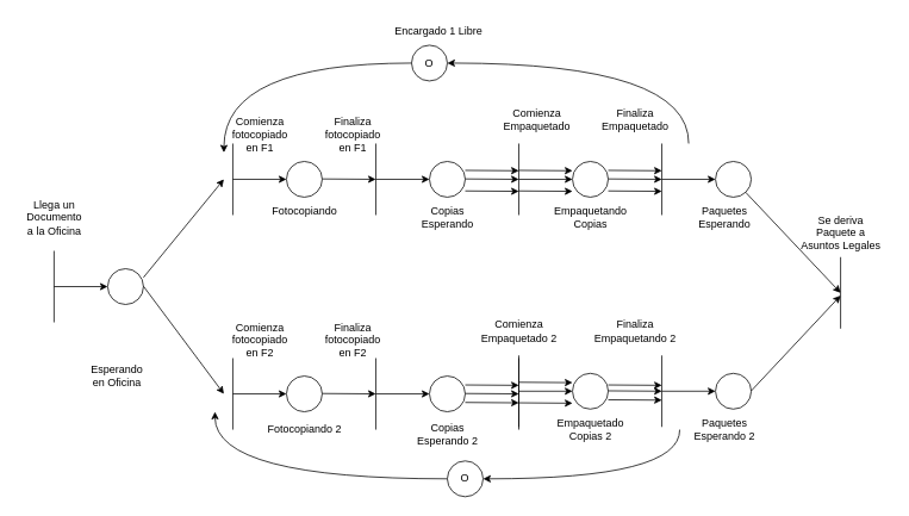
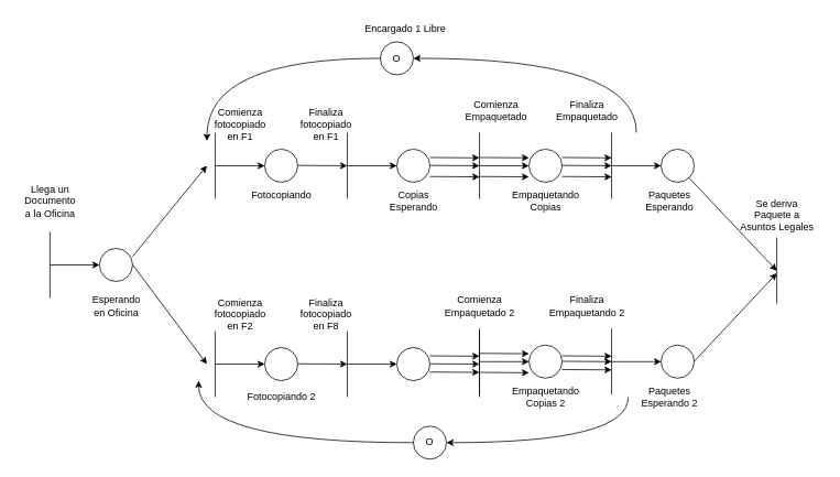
  <mxCell id="0" />
  <mxCell id="1" parent="0" />
  <mxCell id="2" value="" style="endArrow=none;html=1;rounded=0;" parent="1" edge="1"><mxGeometry width="50" height="50" relative="1" as="geometry"><mxPoint x="60" y="360" as="sourcePoint" /><mxPoint x="60" y="280" as="targetPoint" /></mxGeometry></mxCell>
  <mxCell id="3" value="" style="endArrow=classic;html=1;rounded=0;" parent="1" edge="1"><mxGeometry width="50" height="50" relative="1" as="geometry"><mxPoint x="60" y="320" as="sourcePoint" /><mxPoint x="120" y="320" as="targetPoint" /></mxGeometry></mxCell>
  <mxCell id="4" value="Llega un&lt;div&gt;Documento&lt;/div&gt;&lt;div&gt;a la Oficina&lt;/div&gt;" style="text;html=1;align=center;verticalAlign=middle;resizable=0;points=[];autosize=1;strokeColor=none;fillColor=none;" parent="1" vertex="1"><mxGeometry y="213" width="80" height="60" as="geometry" x="20" /></mxCell>
  <mxCell id="5" value="" style="ellipse;whiteSpace=wrap;html=1;aspect=fixed;" parent="1" vertex="1"><mxGeometry x="120" y="300" width="40" height="40" as="geometry" /></mxCell>
  <mxCell id="6" value="" style="endArrow=none;html=1;rounded=0;" parent="1" edge="1"><mxGeometry width="50" height="50" relative="1" as="geometry"><mxPoint x="260" y="240" as="sourcePoint" /><mxPoint x="260" y="160" as="targetPoint" /></mxGeometry></mxCell>
  <mxCell id="7" value="" style="endArrow=classic;html=1;rounded=0;" parent="1" edge="1"><mxGeometry width="50" height="50" relative="1" as="geometry"><mxPoint x="260" y="200" as="sourcePoint" /><mxPoint x="320" y="200" as="targetPoint" /></mxGeometry></mxCell>
  <mxCell id="8" value="" style="endArrow=classic;html=1;rounded=0;" parent="1" edge="1"><mxGeometry width="50" height="50" relative="1" as="geometry"><mxPoint x="160" y="319.58" as="sourcePoint" /><mxPoint x="250" y="440" as="targetPoint" /></mxGeometry></mxCell>
- <mxCell id="9" value="Esperando&lt;div&gt;en Oficina&lt;/div&gt;" style="text;html=1;align=center;verticalAlign=middle;resizable=0;points=[];autosize=1;strokeColor=none;fillColor=none;" parent="1" vertex="1"><mxGeometry x="90" y="400" width="80" height="40" as="geometry" /></mxCell>
+ <mxCell id="9" value="Esperando&lt;div&gt;en Oficina&lt;/div&gt;" style="text;html=1;align=center;verticalAlign=middle;resizable=0;points=[];autosize=1;strokeColor=none;fillColor=none;" parent="1" vertex="1"><mxGeometry x="100" y="350" width="80" height="40" as="geometry" /></mxCell>
  <mxCell id="10" value="" style="endArrow=none;html=1;rounded=0;" parent="1" edge="1"><mxGeometry width="50" height="50" relative="1" as="geometry"><mxPoint x="260" y="480" as="sourcePoint" /><mxPoint x="260" y="400" as="targetPoint" /></mxGeometry></mxCell>
  <mxCell id="11" value="" style="endArrow=classic;html=1;rounded=0;" parent="1" edge="1"><mxGeometry width="50" height="50" relative="1" as="geometry"><mxPoint x="260" y="440" as="sourcePoint" /><mxPoint x="320" y="440" as="targetPoint" /></mxGeometry></mxCell>
  <mxCell id="12" value="" style="endArrow=classic;html=1;rounded=0;" parent="1" edge="1"><mxGeometry width="50" height="50" relative="1" as="geometry"><mxPoint x="160" y="309.79" as="sourcePoint" /><mxPoint x="250" y="200" as="targetPoint" /></mxGeometry></mxCell>
  <mxCell id="13" value="Comienza&lt;div&gt;fotocopiado&lt;/div&gt;&lt;div&gt;en F1&lt;/div&gt;" style="text;html=1;align=center;verticalAlign=middle;resizable=0;points=[];autosize=1;strokeColor=none;fillColor=none;" parent="1" vertex="1"><mxGeometry x="245" y="120" width="90" height="60" as="geometry" /></mxCell>
  <mxCell id="14" value="Comienza&lt;div&gt;fotocopiado&lt;/div&gt;&lt;div&gt;en F2&lt;/div&gt;" style="text;html=1;align=center;verticalAlign=middle;resizable=0;points=[];autosize=1;strokeColor=none;fillColor=none;" parent="1" vertex="1"><mxGeometry x="245" y="350" width="90" height="60" as="geometry" /></mxCell>
  <mxCell id="15" value="" style="ellipse;whiteSpace=wrap;html=1;aspect=fixed;" parent="1" vertex="1"><mxGeometry x="320" y="420" width="40" height="40" as="geometry" /></mxCell>
  <mxCell id="16" value="" style="endArrow=none;html=1;rounded=0;" parent="1" edge="1"><mxGeometry width="50" height="50" relative="1" as="geometry"><mxPoint x="420" y="480" as="sourcePoint" /><mxPoint x="420" y="400" as="targetPoint" /></mxGeometry></mxCell>
  <mxCell id="17" value="" style="endArrow=classic;html=1;rounded=0;" parent="1" edge="1"><mxGeometry width="50" height="50" relative="1" as="geometry"><mxPoint x="420" y="440" as="sourcePoint" /><mxPoint x="480" y="440" as="targetPoint" /></mxGeometry></mxCell>
  <mxCell id="18" value="" style="endArrow=classic;html=1;rounded=0;" parent="1" edge="1"><mxGeometry width="50" height="50" relative="1" as="geometry"><mxPoint x="360" y="439.58" as="sourcePoint" /><mxPoint x="420" y="440" as="targetPoint" /></mxGeometry></mxCell>
  <mxCell id="19" value="" style="ellipse;whiteSpace=wrap;html=1;aspect=fixed;" parent="1" vertex="1"><mxGeometry x="320" y="180" width="40" height="40" as="geometry" /></mxCell>
  <mxCell id="20" value="" style="endArrow=none;html=1;rounded=0;" parent="1" edge="1"><mxGeometry width="50" height="50" relative="1" as="geometry"><mxPoint x="420" y="240" as="sourcePoint" /><mxPoint x="420" y="160" as="targetPoint" /></mxGeometry></mxCell>
  <mxCell id="21" value="" style="endArrow=classic;html=1;rounded=0;" parent="1" edge="1"><mxGeometry width="50" height="50" relative="1" as="geometry"><mxPoint x="420" y="200" as="sourcePoint" /><mxPoint x="480" y="200" as="targetPoint" /></mxGeometry></mxCell>
  <mxCell id="22" value="" style="endArrow=classic;html=1;rounded=0;" parent="1" edge="1"><mxGeometry width="50" height="50" relative="1" as="geometry"><mxPoint x="360" y="199.58" as="sourcePoint" /><mxPoint x="420" y="200" as="targetPoint" /></mxGeometry></mxCell>
  <mxCell id="23" style="edgeStyle=orthogonalEdgeStyle;rounded=0;orthogonalLoop=1;jettySize=auto;html=1;curved=1;" parent="1" source="25" edge="1"><mxGeometry relative="1" as="geometry"><mxPoint x="250" y="170" as="targetPoint" /></mxGeometry></mxCell>
  <mxCell id="24" style="edgeStyle=orthogonalEdgeStyle;rounded=0;orthogonalLoop=1;jettySize=auto;html=1;curved=1;endArrow=none;endFill=0;startArrow=classic;startFill=1;" parent="1" source="25" edge="1"><mxGeometry relative="1" as="geometry"><mxPoint x="770" y="160" as="targetPoint" /></mxGeometry></mxCell>
  <mxCell id="25" value="O" style="ellipse;whiteSpace=wrap;html=1;aspect=fixed;" parent="1" vertex="1"><mxGeometry x="460" y="50" width="40" height="40" as="geometry" /></mxCell>
  <mxCell id="26" value="Finaliza&lt;div&gt;fotocopiado&lt;/div&gt;&lt;div&gt;en F1&lt;/div&gt;" style="text;html=1;align=center;verticalAlign=middle;resizable=0;points=[];autosize=1;strokeColor=none;fillColor=none;" parent="1" vertex="1"><mxGeometry x="349" y="120" width="90" height="60" as="geometry" /></mxCell>
- <mxCell id="27" value="Finaliza&lt;div&gt;fotocopiado&lt;/div&gt;&lt;div&gt;en F2&lt;/div&gt;" style="text;html=1;align=center;verticalAlign=middle;resizable=0;points=[];autosize=1;strokeColor=none;fillColor=none;" parent="1" vertex="1"><mxGeometry x="349" y="350" width="90" height="60" as="geometry" /></mxCell>
+ <mxCell id="27" value="Finaliza&lt;div&gt;fotocopiado&lt;/div&gt;&lt;div&gt;en F8&lt;/div&gt;" style="text;html=1;align=center;verticalAlign=middle;resizable=0;points=[];autosize=1;strokeColor=none;fillColor=none;" parent="1" vertex="1"><mxGeometry x="349" y="350" width="90" height="60" as="geometry" /></mxCell>
  <mxCell id="28" value="Encargado 1 Libre" style="text;html=1;align=center;verticalAlign=middle;resizable=0;points=[];autosize=1;strokeColor=none;fillColor=none;" parent="1" vertex="1"><mxGeometry x="430" y="20" width="120" height="30" as="geometry" /></mxCell>
  <mxCell id="29" style="edgeStyle=orthogonalEdgeStyle;rounded=0;orthogonalLoop=1;jettySize=auto;html=1;curved=1;" parent="1" source="31" edge="1"><mxGeometry relative="1" as="geometry"><mxPoint x="240" y="460" as="targetPoint" /></mxGeometry></mxCell>
  <mxCell id="30" style="edgeStyle=orthogonalEdgeStyle;rounded=0;orthogonalLoop=1;jettySize=auto;html=1;curved=1;endArrow=none;endFill=0;startArrow=classic;startFill=1;" parent="1" source="31" edge="1"><mxGeometry relative="1" as="geometry"><mxPoint x="760" y="480" as="targetPoint" /></mxGeometry></mxCell>
  <mxCell id="31" value="O" style="ellipse;whiteSpace=wrap;html=1;aspect=fixed;" parent="1" vertex="1"><mxGeometry x="500" y="515" width="40" height="40" as="geometry" /></mxCell>
  <mxCell id="32" value="Fotocopiando&lt;div&gt;&lt;br&gt;&lt;/div&gt;" style="text;html=1;align=center;verticalAlign=middle;resizable=0;points=[];autosize=1;strokeColor=none;fillColor=none;" parent="1" vertex="1"><mxGeometry x="290" y="223" width="100" height="40" as="geometry" /></mxCell>
  <mxCell id="33" value="Fotocopiando 2" style="text;html=1;align=center;verticalAlign=middle;resizable=0;points=[];autosize=1;strokeColor=none;fillColor=none;" parent="1" vertex="1"><mxGeometry x="285" y="465" width="110" height="30" as="geometry" /></mxCell>
  <mxCell id="34" value="" style="ellipse;whiteSpace=wrap;html=1;aspect=fixed;" parent="1" vertex="1"><mxGeometry x="480" y="180" width="40" height="40" as="geometry" /></mxCell>
  <mxCell id="35" value="" style="endArrow=none;html=1;rounded=0;" parent="1" edge="1"><mxGeometry width="50" height="50" relative="1" as="geometry"><mxPoint x="580" y="240" as="sourcePoint" /><mxPoint x="580" y="160" as="targetPoint" /></mxGeometry></mxCell>
  <mxCell id="36" value="" style="endArrow=classic;html=1;rounded=0;" parent="1" edge="1"><mxGeometry width="50" height="50" relative="1" as="geometry"><mxPoint x="580" y="200" as="sourcePoint" /><mxPoint x="640" y="200" as="targetPoint" /></mxGeometry></mxCell>
  <mxCell id="37" value="" style="endArrow=classic;html=1;rounded=0;" parent="1" edge="1"><mxGeometry width="50" height="50" relative="1" as="geometry"><mxPoint x="520" y="199.58" as="sourcePoint" /><mxPoint x="580" y="200" as="targetPoint" /></mxGeometry></mxCell>
  <mxCell id="38" value="" style="ellipse;whiteSpace=wrap;html=1;aspect=fixed;" parent="1" vertex="1"><mxGeometry x="480" y="420" width="40" height="40" as="geometry" /></mxCell>
  <mxCell id="39" value="" style="endArrow=none;html=1;rounded=0;" parent="1" edge="1"><mxGeometry width="50" height="50" relative="1" as="geometry"><mxPoint x="580" y="480" as="sourcePoint" /><mxPoint x="580" y="400" as="targetPoint" /></mxGeometry></mxCell>
  <mxCell id="40" value="" style="endArrow=classic;html=1;rounded=0;" parent="1" edge="1"><mxGeometry width="50" height="50" relative="1" as="geometry"><mxPoint x="520" y="439.58" as="sourcePoint" /><mxPoint x="580" y="440" as="targetPoint" /></mxGeometry></mxCell>
  <mxCell id="41" value="Copias&lt;div&gt;Esperando&lt;/div&gt;" style="text;html=1;align=center;verticalAlign=middle;resizable=0;points=[];autosize=1;strokeColor=none;fillColor=none;" parent="1" vertex="1"><mxGeometry x="460" y="223" width="80" height="40" as="geometry" /></mxCell>
- <mxCell id="42" value="Copias&lt;div&gt;Esperando 2&lt;/div&gt;" style="text;html=1;align=center;verticalAlign=middle;resizable=0;points=[];autosize=1;strokeColor=none;fillColor=none;" parent="1" vertex="1"><mxGeometry x="455" y="465" width="90" height="40" as="geometry" /></mxCell>
  <mxCell id="43" value="" style="endArrow=classic;html=1;rounded=0;" parent="1" edge="1"><mxGeometry width="50" height="50" relative="1" as="geometry"><mxPoint x="520" y="213" as="sourcePoint" /><mxPoint x="580" y="213.42" as="targetPoint" /></mxGeometry></mxCell>
  <mxCell id="44" value="" style="endArrow=classic;html=1;rounded=0;" parent="1" edge="1"><mxGeometry width="50" height="50" relative="1" as="geometry"><mxPoint x="520" y="190" as="sourcePoint" /><mxPoint x="580" y="190.42" as="targetPoint" /></mxGeometry></mxCell>
  <mxCell id="45" value="" style="endArrow=classic;html=1;rounded=0;" parent="1" edge="1"><mxGeometry width="50" height="50" relative="1" as="geometry"><mxPoint x="520" y="449.58" as="sourcePoint" /><mxPoint x="580" y="450" as="targetPoint" /></mxGeometry></mxCell>
  <mxCell id="46" value="" style="endArrow=classic;html=1;rounded=0;" parent="1" edge="1"><mxGeometry width="50" height="50" relative="1" as="geometry"><mxPoint x="520" y="430" as="sourcePoint" /><mxPoint x="580" y="430.42" as="targetPoint" /></mxGeometry></mxCell>
  <mxCell id="47" value="" style="ellipse;whiteSpace=wrap;html=1;aspect=fixed;" parent="1" vertex="1"><mxGeometry x="640" y="180" width="40" height="40" as="geometry" /></mxCell>
  <mxCell id="48" value="" style="endArrow=none;html=1;rounded=0;" parent="1" edge="1"><mxGeometry width="50" height="50" relative="1" as="geometry"><mxPoint x="740" y="240" as="sourcePoint" /><mxPoint x="740" y="160" as="targetPoint" /></mxGeometry></mxCell>
  <mxCell id="49" value="" style="endArrow=classic;html=1;rounded=0;" parent="1" edge="1"><mxGeometry width="50" height="50" relative="1" as="geometry"><mxPoint x="740" y="200" as="sourcePoint" /><mxPoint x="800" y="200" as="targetPoint" /></mxGeometry></mxCell>
  <mxCell id="50" value="" style="endArrow=classic;html=1;rounded=0;" parent="1" edge="1"><mxGeometry width="50" height="50" relative="1" as="geometry"><mxPoint x="680" y="199.58" as="sourcePoint" /><mxPoint x="740" y="200" as="targetPoint" /></mxGeometry></mxCell>
  <mxCell id="51" value="" style="ellipse;whiteSpace=wrap;html=1;aspect=fixed;" parent="1" vertex="1"><mxGeometry x="800" y="180" width="40" height="40" as="geometry" /></mxCell>
  <mxCell id="52" value="" style="endArrow=none;html=1;rounded=0;" parent="1" edge="1"><mxGeometry width="50" height="50" relative="1" as="geometry"><mxPoint x="940" y="367" as="sourcePoint" /><mxPoint x="940" y="287" as="targetPoint" /></mxGeometry></mxCell>
  <mxCell id="53" value="" style="endArrow=classic;html=1;rounded=0;" parent="1" source="51" edge="1"><mxGeometry width="50" height="50" relative="1" as="geometry"><mxPoint x="880" y="326.58" as="sourcePoint" /><mxPoint x="940" y="327" as="targetPoint" /></mxGeometry></mxCell>
  <mxCell id="54" value="Comienza&lt;div&gt;Empaquetado&lt;/div&gt;" style="text;html=1;align=center;verticalAlign=middle;resizable=0;points=[];autosize=1;strokeColor=none;fillColor=none;" parent="1" vertex="1"><mxGeometry x="550" y="113" width="100" height="40" as="geometry" /></mxCell>
  <mxCell id="55" value="Empaquetando&lt;div&gt;Copias&lt;/div&gt;" style="text;html=1;align=center;verticalAlign=middle;resizable=0;points=[];autosize=1;strokeColor=none;fillColor=none;" parent="1" vertex="1"><mxGeometry x="610" y="223" width="100" height="40" as="geometry" /></mxCell>
  <mxCell id="56" value="" style="endArrow=classic;html=1;rounded=0;" parent="1" edge="1"><mxGeometry width="50" height="50" relative="1" as="geometry"><mxPoint x="580" y="190" as="sourcePoint" /><mxPoint x="640" y="190.42" as="targetPoint" /></mxGeometry></mxCell>
  <mxCell id="57" value="" style="endArrow=classic;html=1;rounded=0;" parent="1" edge="1"><mxGeometry width="50" height="50" relative="1" as="geometry"><mxPoint x="580" y="213" as="sourcePoint" /><mxPoint x="640" y="213.42" as="targetPoint" /></mxGeometry></mxCell>
  <mxCell id="58" value="Finaliza&lt;div&gt;Empaquetado&lt;/div&gt;" style="text;html=1;align=center;verticalAlign=middle;resizable=0;points=[];autosize=1;strokeColor=none;fillColor=none;" parent="1" vertex="1"><mxGeometry x="660" y="113" width="100" height="40" as="geometry" /></mxCell>
  <mxCell id="59" value="Paquetes&lt;div&gt;Esperando&lt;/div&gt;" style="text;html=1;align=center;verticalAlign=middle;resizable=0;points=[];autosize=1;strokeColor=none;fillColor=none;" parent="1" vertex="1"><mxGeometry x="770" y="223" width="80" height="40" as="geometry" /></mxCell>
  <mxCell id="60" value="Se deriva&lt;div&gt;Paquete a&lt;/div&gt;&lt;div&gt;Asuntos Legales&lt;/div&gt;" style="text;html=1;align=center;verticalAlign=middle;resizable=0;points=[];autosize=1;strokeColor=none;fillColor=none;" parent="1" vertex="1"><mxGeometry x="885" y="230" width="110" height="60" as="geometry" /></mxCell>
  <mxCell id="61" value="" style="endArrow=none;html=1;rounded=0;" parent="1" edge="1"><mxGeometry width="50" height="50" relative="1" as="geometry"><mxPoint x="580" y="477" as="sourcePoint" /><mxPoint x="580" y="397" as="targetPoint" /></mxGeometry></mxCell>
  <mxCell id="62" value="" style="endArrow=classic;html=1;rounded=0;" parent="1" edge="1"><mxGeometry width="50" height="50" relative="1" as="geometry"><mxPoint x="580" y="437" as="sourcePoint" /><mxPoint x="640" y="437" as="targetPoint" /></mxGeometry></mxCell>
  <mxCell id="63" value="" style="ellipse;whiteSpace=wrap;html=1;aspect=fixed;" parent="1" vertex="1"><mxGeometry x="640" y="417" width="40" height="40" as="geometry" /></mxCell>
  <mxCell id="64" value="" style="endArrow=none;html=1;rounded=0;" parent="1" edge="1"><mxGeometry width="50" height="50" relative="1" as="geometry"><mxPoint x="740" y="477" as="sourcePoint" /><mxPoint x="740" y="397" as="targetPoint" /></mxGeometry></mxCell>
  <mxCell id="65" value="" style="endArrow=classic;html=1;rounded=0;" parent="1" edge="1"><mxGeometry width="50" height="50" relative="1" as="geometry"><mxPoint x="740" y="437" as="sourcePoint" /><mxPoint x="800" y="437" as="targetPoint" /></mxGeometry></mxCell>
  <mxCell id="66" value="" style="endArrow=classic;html=1;rounded=0;" parent="1" edge="1"><mxGeometry width="50" height="50" relative="1" as="geometry"><mxPoint x="680" y="436.58" as="sourcePoint" /><mxPoint x="740" y="437" as="targetPoint" /></mxGeometry></mxCell>
  <mxCell id="67" value="" style="ellipse;whiteSpace=wrap;html=1;aspect=fixed;" parent="1" vertex="1"><mxGeometry x="800" y="417" width="40" height="40" as="geometry" /></mxCell>
  <mxCell id="68" value="" style="endArrow=classic;html=1;rounded=0;" parent="1" edge="1"><mxGeometry width="50" height="50" relative="1" as="geometry"><mxPoint x="840" y="436.58" as="sourcePoint" /><mxPoint x="940" y="330" as="targetPoint" /></mxGeometry></mxCell>
- <mxCell id="69" value="Empaquetado&lt;div&gt;Copias 2&lt;/div&gt;" style="text;html=1;align=center;verticalAlign=middle;resizable=0;points=[];autosize=1;strokeColor=none;fillColor=none;" parent="1" vertex="1"><mxGeometry x="610" y="460" width="100" height="40" as="geometry" /></mxCell>
+ <mxCell id="69" value="Empaquetando&lt;div&gt;Copias 2&lt;/div&gt;" style="text;html=1;align=center;verticalAlign=middle;resizable=0;points=[];autosize=1;strokeColor=none;fillColor=none;" parent="1" vertex="1"><mxGeometry x="610" y="460" width="100" height="40" as="geometry" /></mxCell>
  <mxCell id="70" value="" style="endArrow=classic;html=1;rounded=0;" parent="1" edge="1"><mxGeometry width="50" height="50" relative="1" as="geometry"><mxPoint x="580" y="427" as="sourcePoint" /><mxPoint x="640" y="427.42" as="targetPoint" /></mxGeometry></mxCell>
  <mxCell id="71" value="" style="endArrow=classic;html=1;rounded=0;" parent="1" edge="1"><mxGeometry width="50" height="50" relative="1" as="geometry"><mxPoint x="580" y="450" as="sourcePoint" /><mxPoint x="640" y="450.42" as="targetPoint" /></mxGeometry></mxCell>
  <mxCell id="72" value="Finaliza&lt;div&gt;Empaquetando 2&lt;/div&gt;" style="text;html=1;align=center;verticalAlign=middle;resizable=0;points=[];autosize=1;strokeColor=none;fillColor=none;" parent="1" vertex="1"><mxGeometry x="655" y="350" width="110" height="40" as="geometry" /></mxCell>
  <mxCell id="73" value="Paquetes&lt;div&gt;Esperando 2&lt;/div&gt;" style="text;html=1;align=center;verticalAlign=middle;resizable=0;points=[];autosize=1;strokeColor=none;fillColor=none;" parent="1" vertex="1"><mxGeometry x="765" y="460" width="90" height="40" as="geometry" /></mxCell>
  <mxCell id="74" value="Comienza&lt;div&gt;Empaquetado 2&lt;/div&gt;" style="text;html=1;align=center;verticalAlign=middle;resizable=0;points=[];autosize=1;strokeColor=none;fillColor=none;" parent="1" vertex="1"><mxGeometry x="525" y="350" width="110" height="40" as="geometry" /></mxCell>
  <mxCell id="75" value="" style="endArrow=classic;html=1;rounded=0;" edge="1" parent="1"><mxGeometry width="50" height="50" relative="1" as="geometry"><mxPoint x="680" y="213" as="sourcePoint" /><mxPoint x="740" y="213.42" as="targetPoint" /></mxGeometry></mxCell>
  <mxCell id="76" value="" style="endArrow=classic;html=1;rounded=0;" edge="1" parent="1"><mxGeometry width="50" height="50" relative="1" as="geometry"><mxPoint x="680" y="190" as="sourcePoint" /><mxPoint x="740" y="190.42" as="targetPoint" /></mxGeometry></mxCell>
  <mxCell id="77" value="" style="endArrow=classic;html=1;rounded=0;" edge="1" parent="1"><mxGeometry width="50" height="50" relative="1" as="geometry"><mxPoint x="680" y="446.58" as="sourcePoint" /><mxPoint x="740" y="447" as="targetPoint" /></mxGeometry></mxCell>
  <mxCell id="78" value="" style="endArrow=classic;html=1;rounded=0;" edge="1" parent="1"><mxGeometry width="50" height="50" relative="1" as="geometry"><mxPoint x="680" y="430" as="sourcePoint" /><mxPoint x="740" y="430.42" as="targetPoint" /></mxGeometry></mxCell>
